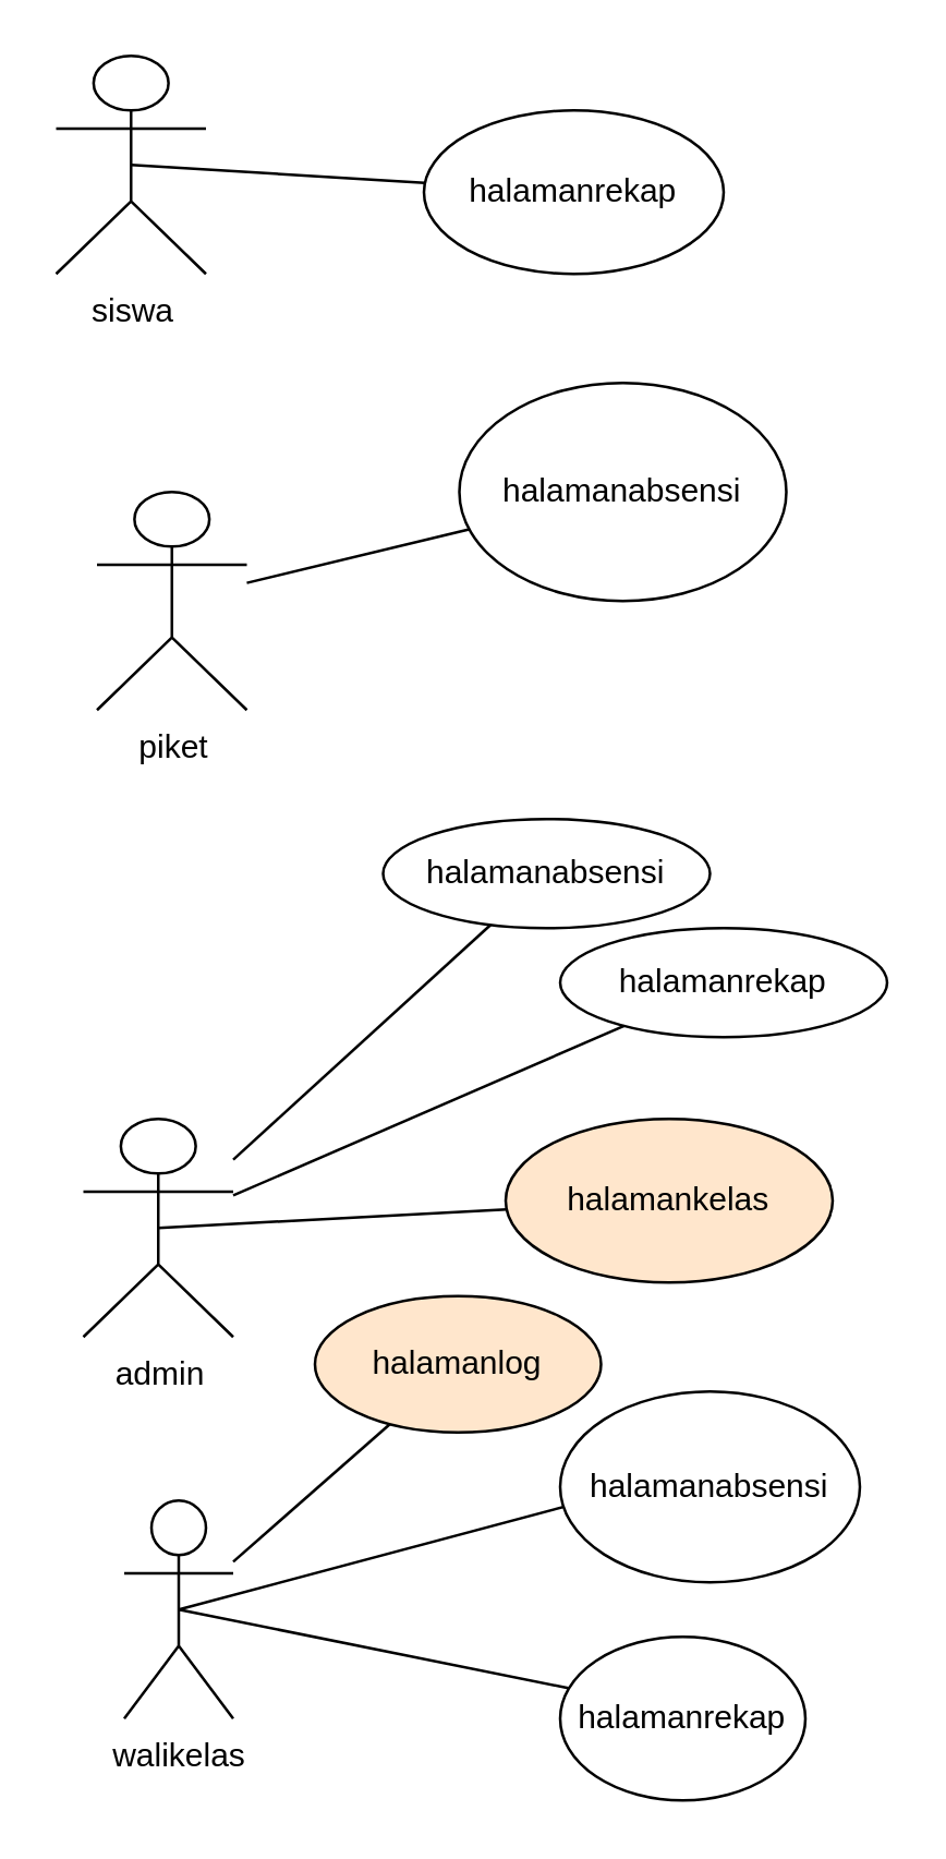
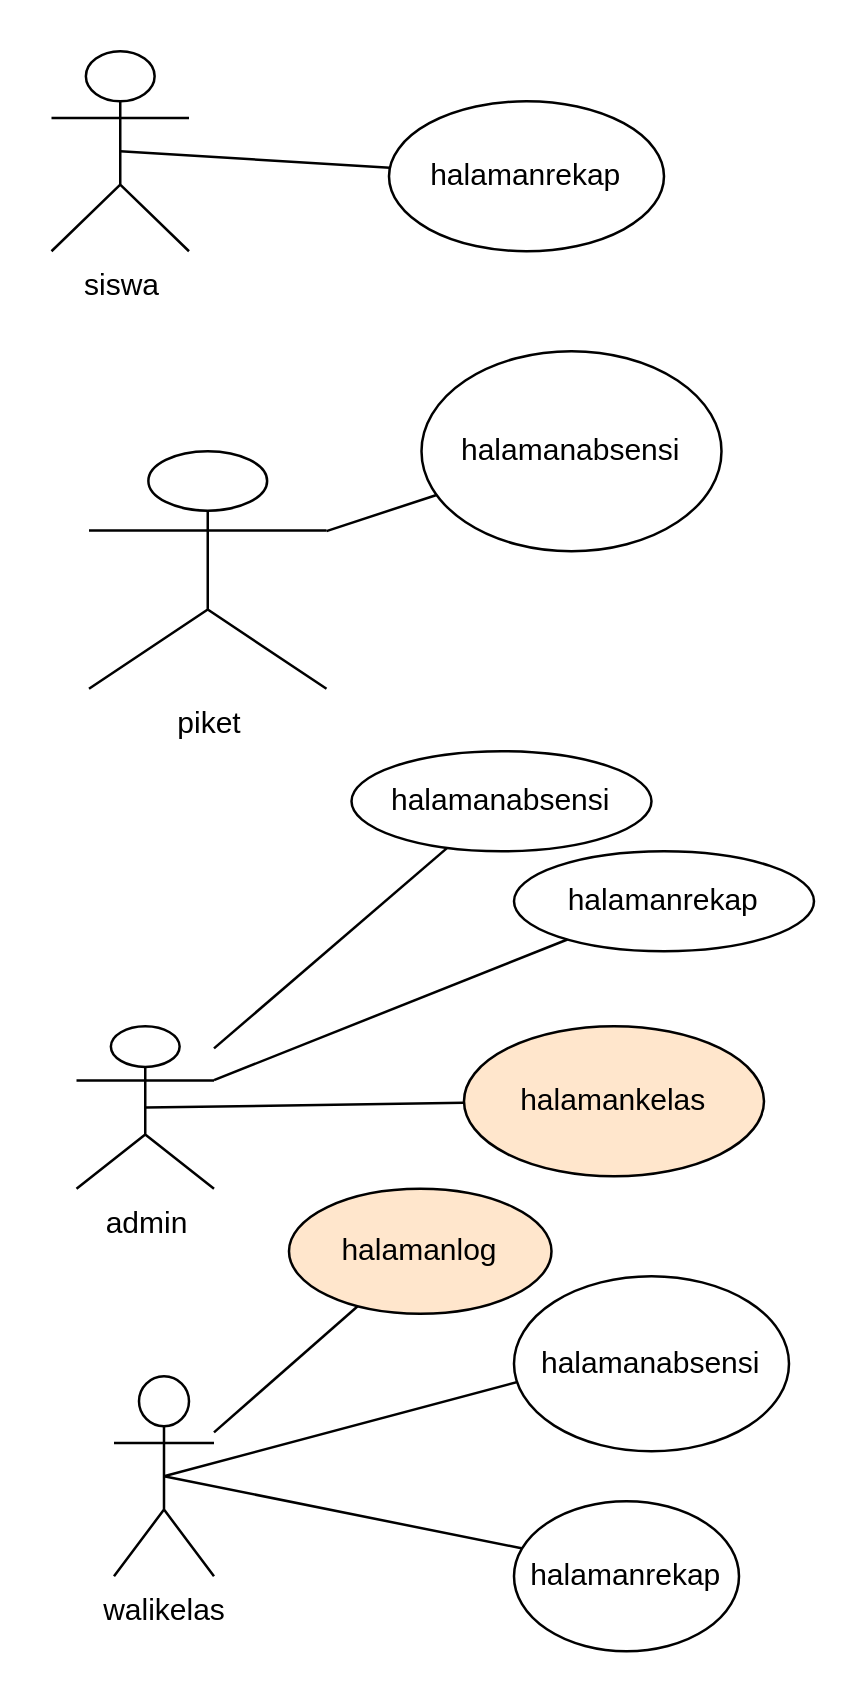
  <mxCell id="0" />
  <mxCell id="1" parent="0" />
  <mxCell id="2" value="siswa" style="shape=umlActor;verticalLabelPosition=bottom;labelBackgroundColor=#ffffff;verticalAlign=top;html=1;outlineConnect=0;" vertex="1" parent="1"><mxGeometry x="20" y="20" width="55" height="80" as="geometry" /></mxCell>
- <mxCell id="3" value="piket" style="shape=umlActor;verticalLabelPosition=bottom;labelBackgroundColor=#ffffff;verticalAlign=top;html=1;outlineConnect=0;" vertex="1" parent="1"><mxGeometry x="35" y="180" width="55" height="80" as="geometry" /></mxCell>
- <mxCell id="4" value="admin" style="shape=umlActor;verticalLabelPosition=bottom;labelBackgroundColor=#ffffff;verticalAlign=top;html=1;outlineConnect=0;" vertex="1" parent="1"><mxGeometry x="30" y="410" width="55" height="80" as="geometry" /></mxCell>
+ <mxCell id="3" value="piket" style="shape=umlActor;verticalLabelPosition=bottom;labelBackgroundColor=#ffffff;verticalAlign=top;html=1;outlineConnect=0;" vertex="1" parent="1"><mxGeometry x="35" y="180" width="95" height="95" as="geometry" /></mxCell>
+ <mxCell id="4" value="admin" style="shape=umlActor;verticalLabelPosition=bottom;labelBackgroundColor=#ffffff;verticalAlign=top;html=1;outlineConnect=0;" vertex="1" parent="1"><mxGeometry x="30" y="410" width="55" height="65" as="geometry" /></mxCell>
  <mxCell id="5" value="walikelas" style="shape=umlActor;verticalLabelPosition=bottom;labelBackgroundColor=#ffffff;verticalAlign=top;html=1;outlineConnect=0;" vertex="1" parent="1"><mxGeometry y="550" width="40" height="80" as="geometry" x="45" /></mxCell>
  <mxCell id="6" value="" style="endArrow=none;html=1;exitX=0.5;exitY=0.5;exitDx=0;exitDy=0;exitPerimeter=0;" edge="1" parent="1" source="5"><mxGeometry width="50" height="50" relative="1" as="geometry"><mxPoint x="155" y="610" as="sourcePoint" /><mxPoint x="215" y="550" as="targetPoint" /></mxGeometry></mxCell>
  <mxCell id="7" value="halamanabsensi" style="ellipse;whiteSpace=wrap;html=1;" vertex="1" parent="1"><mxGeometry x="205" y="510" width="110" height="70" as="geometry" /></mxCell>
  <mxCell id="8" value="" style="endArrow=none;html=1;entryX=0.044;entryY=0.317;entryDx=0;entryDy=0;entryPerimeter=0;exitX=0.5;exitY=0.5;exitDx=0;exitDy=0;exitPerimeter=0;" edge="1" parent="1" source="5" target="9"><mxGeometry width="50" height="50" relative="1" as="geometry"><mxPoint x="125" y="640" as="sourcePoint" /><mxPoint x="175" y="590" as="targetPoint" /></mxGeometry></mxCell>
  <mxCell id="9" value="halamanrekap" style="ellipse;whiteSpace=wrap;html=1;" vertex="1" parent="1"><mxGeometry x="205" y="600" width="90" height="60" as="geometry" /></mxCell>
  <mxCell id="10" value="halamankelas" style="ellipse;whiteSpace=wrap;html=1;fillColor=#ffe6cc;" vertex="1" parent="1"><mxGeometry x="185" y="410" width="120" height="60" as="geometry" /></mxCell>
  <mxCell id="11" value="" style="endArrow=none;html=1;exitX=0.5;exitY=0.5;exitDx=0;exitDy=0;exitPerimeter=0;" edge="1" parent="1" source="4" target="10"><mxGeometry width="50" height="50" relative="1" as="geometry"><mxPoint x="85" y="470" as="sourcePoint" /><mxPoint x="135" y="420" as="targetPoint" /></mxGeometry></mxCell>
  <mxCell id="12" value="halamanlog" style="ellipse;whiteSpace=wrap;html=1;fillColor=#ffe6cc;" vertex="1" parent="1"><mxGeometry x="115" y="475" width="105" height="50" as="geometry" /></mxCell>
  <mxCell id="13" value="" style="endArrow=none;html=1;" edge="1" parent="1" source="12" target="5"><mxGeometry width="50" height="50" relative="1" as="geometry"><mxPoint x="-15" y="490" as="sourcePoint" /><mxPoint x="35" y="440" as="targetPoint" /></mxGeometry></mxCell>
  <mxCell id="14" value="halamanabsensi" style="ellipse;whiteSpace=wrap;html=1;" vertex="1" parent="1"><mxGeometry x="140" y="300" width="120" height="40" as="geometry" /></mxCell>
  <mxCell id="15" value="halamanrekap" style="ellipse;whiteSpace=wrap;html=1;" vertex="1" parent="1"><mxGeometry x="205" y="340" width="120" height="40" as="geometry" /></mxCell>
  <mxCell id="16" value="" style="endArrow=none;html=1;" edge="1" parent="1" source="4" target="14"><mxGeometry width="50" height="50" relative="1" as="geometry"><mxPoint y="390" as="sourcePoint" x="45" /><mxPoint x="95" y="340" as="targetPoint" /></mxGeometry></mxCell>
  <mxCell id="17" value="" style="endArrow=none;html=1;" edge="1" parent="1" source="4" target="15"><mxGeometry width="50" height="50" relative="1" as="geometry"><mxPoint x="145" y="410" as="sourcePoint" /><mxPoint x="195" y="360" as="targetPoint" /></mxGeometry></mxCell>
  <mxCell id="18" value="halamanabsensi" style="ellipse;whiteSpace=wrap;html=1;" vertex="1" parent="1"><mxGeometry x="168" y="140" width="120" height="80" as="geometry" /></mxCell>
  <mxCell id="19" value="" style="endArrow=none;html=1;" edge="1" parent="1" source="3" target="18"><mxGeometry width="50" height="50" relative="1" as="geometry"><mxPoint x="105" y="240" as="sourcePoint" /><mxPoint x="155" y="190" as="targetPoint" /></mxGeometry></mxCell>
  <mxCell id="20" value="halamanrekap" style="ellipse;whiteSpace=wrap;html=1;" vertex="1" parent="1"><mxGeometry x="155" y="40" width="110" height="60" as="geometry" /></mxCell>
  <mxCell id="21" value="" style="endArrow=none;html=1;exitX=0.5;exitY=0.5;exitDx=0;exitDy=0;exitPerimeter=0;" edge="1" parent="1" source="2" target="20"><mxGeometry width="50" height="50" relative="1" as="geometry"><mxPoint x="105" y="100" as="sourcePoint" /><mxPoint x="155" y="50" as="targetPoint" /></mxGeometry></mxCell>
